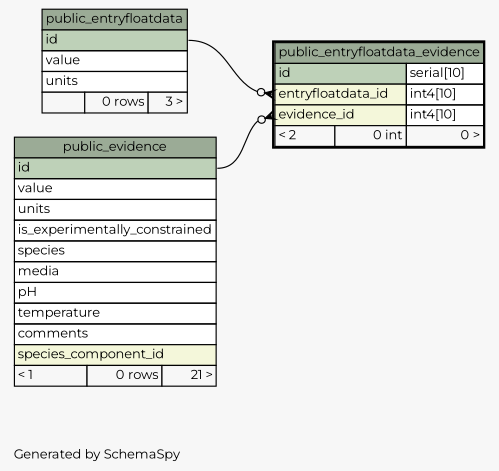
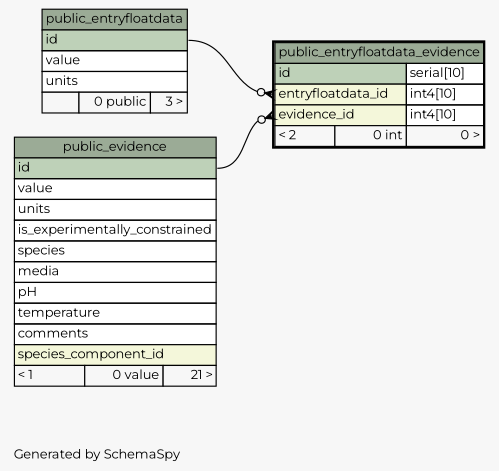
  digraph {
    bgcolor="#f7f7f7"
    fontname=Montserrat
    fontsize=11
    label="\nGenerated by SchemaSpy"
    labeljust=l
    nodesep=0.18
    rankdir=RL
    ranksep=0.46
    node [fontname=Montserrat fontsize=11 shape=plaintext]
    edge [arrowhead=none arrowsize=0.8 arrowtail=crowodot dir=back fontname=Montserrat headport="id:e"]
    n1 [label=<     <TABLE BORDER="2" CELLBORDER="1" CELLSPACING="0" BGCOLOR="#ffffff">       <TR><TD COLSPAN="3" BGCOLOR="#9bab96" ALIGN="CENTER">public_entryfloatdata_evidence</TD></TR>       <TR><TD PORT="id" COLSPAN="2" BGCOLOR="#bed1b8" ALIGN="LEFT">id</TD><TD PORT="id.type" ALIGN="LEFT">serial[10]</TD></TR>       <TR><TD PORT="entryfloatdata_id" COLSPAN="2" BGCOLOR="#f4f7da" ALIGN="LEFT">entryfloatdata_id</TD><TD PORT="entryfloatdata_id.type" ALIGN="LEFT">int4[10]</TD></TR>       <TR><TD PORT="evidence_id" COLSPAN="2" BGCOLOR="#f4f7da" ALIGN="LEFT">evidence_id</TD><TD PORT="evidence_id.type" ALIGN="LEFT">int4[10]</TD></TR>       <TR><TD ALIGN="LEFT" BGCOLOR="#f7f7f7">&lt; 2</TD><TD ALIGN="RIGHT" BGCOLOR="#f7f7f7">0 int</TD><TD ALIGN="RIGHT" BGCOLOR="#f7f7f7">0 &gt;</TD></TR>     </TABLE>>]
-   n2 [label=<     <TABLE BORDER="0" CELLBORDER="1" CELLSPACING="0" BGCOLOR="#ffffff">       <TR><TD COLSPAN="3" BGCOLOR="#9bab96" ALIGN="CENTER">public_entryfloatdata</TD></TR>       <TR><TD PORT="id" COLSPAN="3" BGCOLOR="#bed1b8" ALIGN="LEFT">id</TD></TR>       <TR><TD PORT="value" COLSPAN="3" ALIGN="LEFT">value</TD></TR>       <TR><TD PORT="units" COLSPAN="3" ALIGN="LEFT">units</TD></TR>       <TR><TD ALIGN="LEFT" BGCOLOR="#f7f7f7">  </TD><TD ALIGN="RIGHT" BGCOLOR="#f7f7f7">0 rows</TD><TD ALIGN="RIGHT" BGCOLOR="#f7f7f7">3 &gt;</TD></TR>     </TABLE>>]
-   n3 [label=<     <TABLE BORDER="0" CELLBORDER="1" CELLSPACING="0" BGCOLOR="#ffffff">       <TR><TD COLSPAN="3" BGCOLOR="#9bab96" ALIGN="CENTER">public_evidence</TD></TR>       <TR><TD PORT="id" COLSPAN="3" BGCOLOR="#bed1b8" ALIGN="LEFT">id</TD></TR>       <TR><TD PORT="value" COLSPAN="3" ALIGN="LEFT">value</TD></TR>       <TR><TD PORT="units" COLSPAN="3" ALIGN="LEFT">units</TD></TR>       <TR><TD PORT="is_experimentally_constrained" COLSPAN="3" ALIGN="LEFT">is_experimentally_constrained</TD></TR>       <TR><TD PORT="species" COLSPAN="3" ALIGN="LEFT">species</TD></TR>       <TR><TD PORT="media" COLSPAN="3" ALIGN="LEFT">media</TD></TR>       <TR><TD PORT="pH" COLSPAN="3" ALIGN="LEFT">pH</TD></TR>       <TR><TD PORT="temperature" COLSPAN="3" ALIGN="LEFT">temperature</TD></TR>       <TR><TD PORT="comments" COLSPAN="3" ALIGN="LEFT">comments</TD></TR>       <TR><TD PORT="species_component_id" COLSPAN="3" BGCOLOR="#f4f7da" ALIGN="LEFT">species_component_id</TD></TR>       <TR><TD ALIGN="LEFT" BGCOLOR="#f7f7f7">&lt; 1</TD><TD ALIGN="RIGHT" BGCOLOR="#f7f7f7">0 rows</TD><TD ALIGN="RIGHT" BGCOLOR="#f7f7f7">21 &gt;</TD></TR>     </TABLE>>]
+   n2 [label=<     <TABLE BORDER="0" CELLBORDER="1" CELLSPACING="0" BGCOLOR="#ffffff">       <TR><TD COLSPAN="3" BGCOLOR="#9bab96" ALIGN="CENTER">public_entryfloatdata</TD></TR>       <TR><TD PORT="id" COLSPAN="3" BGCOLOR="#bed1b8" ALIGN="LEFT">id</TD></TR>       <TR><TD PORT="value" COLSPAN="3" ALIGN="LEFT">value</TD></TR>       <TR><TD PORT="units" COLSPAN="3" ALIGN="LEFT">units</TD></TR>       <TR><TD ALIGN="LEFT" BGCOLOR="#f7f7f7">  </TD><TD ALIGN="RIGHT" BGCOLOR="#f7f7f7">0 public</TD><TD ALIGN="RIGHT" BGCOLOR="#f7f7f7">3 &gt;</TD></TR>     </TABLE>>]
+   n3 [label=<     <TABLE BORDER="0" CELLBORDER="1" CELLSPACING="0" BGCOLOR="#ffffff">       <TR><TD COLSPAN="3" BGCOLOR="#9bab96" ALIGN="CENTER">public_evidence</TD></TR>       <TR><TD PORT="id" COLSPAN="3" BGCOLOR="#bed1b8" ALIGN="LEFT">id</TD></TR>       <TR><TD PORT="value" COLSPAN="3" ALIGN="LEFT">value</TD></TR>       <TR><TD PORT="units" COLSPAN="3" ALIGN="LEFT">units</TD></TR>       <TR><TD PORT="is_experimentally_constrained" COLSPAN="3" ALIGN="LEFT">is_experimentally_constrained</TD></TR>       <TR><TD PORT="species" COLSPAN="3" ALIGN="LEFT">species</TD></TR>       <TR><TD PORT="media" COLSPAN="3" ALIGN="LEFT">media</TD></TR>       <TR><TD PORT="pH" COLSPAN="3" ALIGN="LEFT">pH</TD></TR>       <TR><TD PORT="temperature" COLSPAN="3" ALIGN="LEFT">temperature</TD></TR>       <TR><TD PORT="comments" COLSPAN="3" ALIGN="LEFT">comments</TD></TR>       <TR><TD PORT="species_component_id" COLSPAN="3" BGCOLOR="#f4f7da" ALIGN="LEFT">species_component_id</TD></TR>       <TR><TD ALIGN="LEFT" BGCOLOR="#f7f7f7">&lt; 1</TD><TD ALIGN="RIGHT" BGCOLOR="#f7f7f7">0 value</TD><TD ALIGN="RIGHT" BGCOLOR="#f7f7f7">21 &gt;</TD></TR>     </TABLE>>]
    n1 -> n2 [tailport="entryfloatdata_id:w"]
    n1 -> n3 [tailport="evidence_id:w"]
  }
